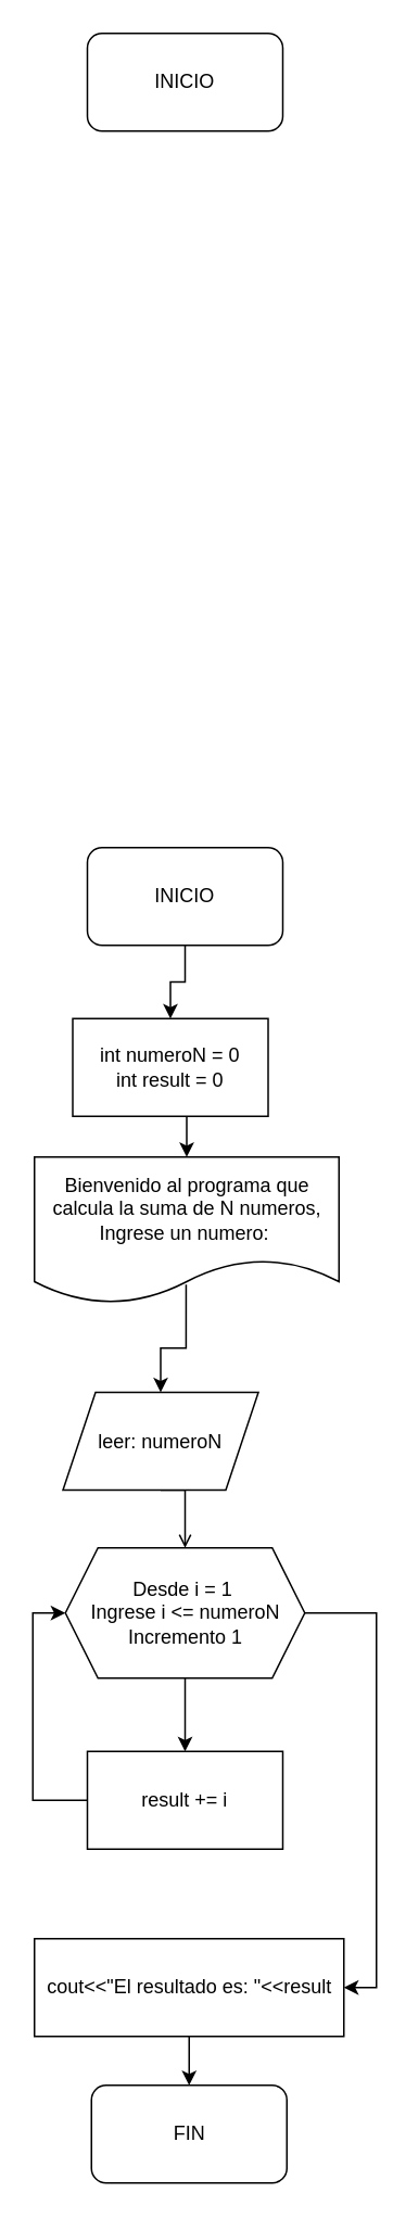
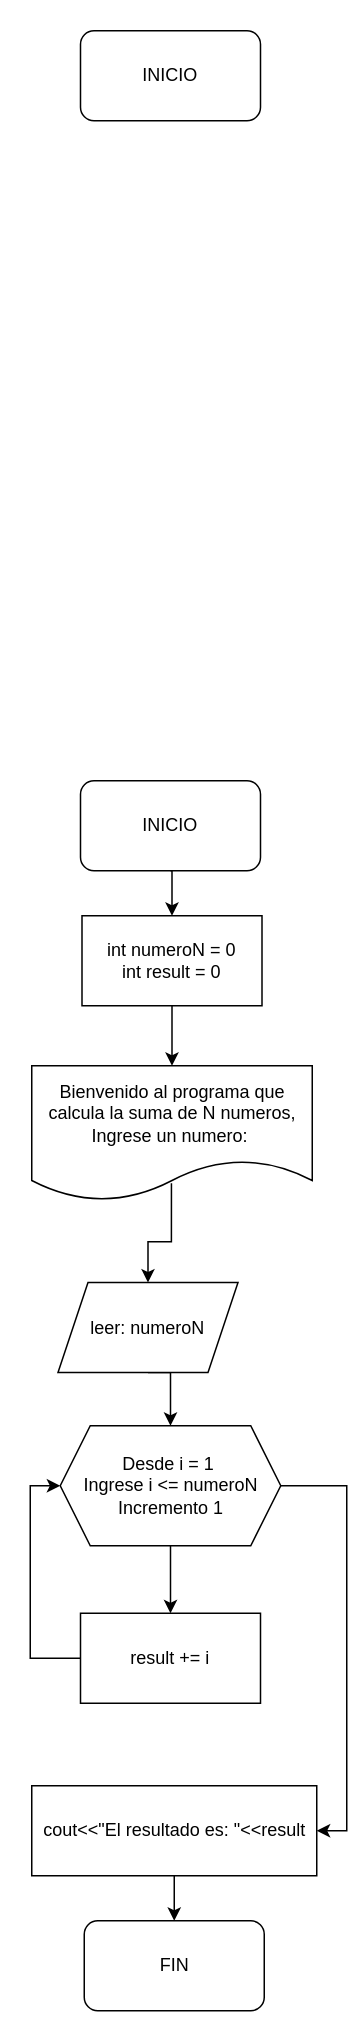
  <mxCell id="0" />
  <mxCell id="1" parent="0" />
  <mxCell id="2" style="edgeStyle=orthogonalEdgeStyle;rounded=0;orthogonalLoop=1;jettySize=auto;html=1;exitX=0.5;exitY=1;exitDx=0;exitDy=0;entryX=0.5;entryY=0;entryDx=0;entryDy=0;" edge="1" parent="1" source="3" target="5"><mxGeometry relative="1" as="geometry" /></mxCell>
  <mxCell id="3" value="INICIO" style="rounded=1;whiteSpace=wrap;html=1;" vertex="1" parent="1"><mxGeometry x="53" y="520" width="120" height="60" as="geometry" /></mxCell>
  <mxCell id="4" style="edgeStyle=orthogonalEdgeStyle;rounded=0;orthogonalLoop=1;jettySize=auto;html=1;exitX=0.5;exitY=1;exitDx=0;exitDy=0;entryX=0.5;entryY=0;entryDx=0;entryDy=0;" edge="1" parent="1" source="5" target="6"><mxGeometry relative="1" as="geometry" /></mxCell>
- <mxCell id="5" value="int numeroN = 0&lt;div&gt;int result = 0&lt;/div&gt;" style="rounded=0;whiteSpace=wrap;html=1;align=center;" vertex="1" parent="1"><mxGeometry x="44" y="625" width="120" height="60" as="geometry" /></mxCell>
+ <mxCell id="5" value="int numeroN = 0&lt;div&gt;int result = 0&lt;/div&gt;" style="rounded=0;whiteSpace=wrap;html=1;align=center;" vertex="1" parent="1"><mxGeometry x="54" y="610" width="120" height="60" as="geometry" /></mxCell>
  <mxCell id="6" value="Bienvenido al programa que calcula la suma de N numeros, Ingrese un numero:&amp;nbsp;" style="shape=document;whiteSpace=wrap;html=1;boundedLbl=1;" vertex="1" parent="1"><mxGeometry x="20.5" y="710" width="187" height="90" as="geometry" /></mxCell>
- <mxCell id="7" style="edgeStyle=orthogonalEdgeStyle;rounded=0;orthogonalLoop=1;jettySize=auto;html=1;exitX=0.5;exitY=1;exitDx=0;exitDy=0;entryX=0.5;entryY=0;entryDx=0;entryDy=0;endArrow=open;" edge="1" parent="1" source="8" target="12"><mxGeometry relative="1" as="geometry" /></mxCell>
+ <mxCell id="7" style="edgeStyle=orthogonalEdgeStyle;rounded=0;orthogonalLoop=1;jettySize=auto;html=1;exitX=0.5;exitY=1;exitDx=0;exitDy=0;entryX=0.5;entryY=0;entryDx=0;entryDy=0;" edge="1" parent="1" source="8" target="12"><mxGeometry relative="1" as="geometry" /></mxCell>
  <mxCell id="8" value="leer: numeroN" style="shape=parallelogram;perimeter=parallelogramPerimeter;whiteSpace=wrap;html=1;fixedSize=1;" vertex="1" parent="1"><mxGeometry x="38" y="854.5" width="120" height="60" as="geometry" /></mxCell>
  <mxCell id="9" style="edgeStyle=orthogonalEdgeStyle;rounded=0;orthogonalLoop=1;jettySize=auto;html=1;exitX=0.5;exitY=0;exitDx=0;exitDy=0;entryX=0.498;entryY=0.87;entryDx=0;entryDy=0;entryPerimeter=0;startArrow=classic;startFill=1;endArrow=none;" edge="1" parent="1" source="8" target="6"><mxGeometry relative="1" as="geometry" /></mxCell>
  <mxCell id="10" style="edgeStyle=orthogonalEdgeStyle;rounded=0;orthogonalLoop=1;jettySize=auto;html=1;exitX=0.5;exitY=1;exitDx=0;exitDy=0;entryX=0.5;entryY=0;entryDx=0;entryDy=0;" edge="1" parent="1" source="12" target="14"><mxGeometry relative="1" as="geometry" /></mxCell>
  <mxCell id="11" style="edgeStyle=orthogonalEdgeStyle;rounded=0;orthogonalLoop=1;jettySize=auto;html=1;exitX=1;exitY=0.5;exitDx=0;exitDy=0;entryX=1;entryY=0.5;entryDx=0;entryDy=0;" edge="1" parent="1" source="12" target="18"><mxGeometry relative="1" as="geometry" /></mxCell>
  <mxCell id="12" value="Desde i = 1&amp;nbsp;&lt;div&gt;Ingrese i &amp;lt;= numeroN&lt;/div&gt;&lt;div&gt;Incremento 1&lt;/div&gt;" style="shape=hexagon;perimeter=hexagonPerimeter2;whiteSpace=wrap;html=1;fixedSize=1;" vertex="1" parent="1"><mxGeometry x="39.5" y="950" width="147" height="80" as="geometry" /></mxCell>
  <mxCell id="13" style="edgeStyle=orthogonalEdgeStyle;rounded=0;orthogonalLoop=1;jettySize=auto;html=1;exitX=0;exitY=0.5;exitDx=0;exitDy=0;entryX=0;entryY=0.5;entryDx=0;entryDy=0;" edge="1" parent="1" source="14" target="12"><mxGeometry relative="1" as="geometry" /></mxCell>
  <mxCell id="14" value="result += i" style="rounded=0;whiteSpace=wrap;html=1;" vertex="1" parent="1"><mxGeometry x="53" y="1075" width="120" height="60" as="geometry" /></mxCell>
  <mxCell id="15" value="INICIO" style="rounded=1;whiteSpace=wrap;html=1;" vertex="1" parent="1"><mxGeometry x="53" y="20" width="120" height="60" as="geometry" /></mxCell>
  <mxCell id="16" value="FIN" style="rounded=1;whiteSpace=wrap;html=1;" vertex="1" parent="1"><mxGeometry x="55.5" y="1280" width="120" height="60" as="geometry" /></mxCell>
  <mxCell id="17" style="edgeStyle=orthogonalEdgeStyle;rounded=0;orthogonalLoop=1;jettySize=auto;html=1;exitX=0.5;exitY=1;exitDx=0;exitDy=0;entryX=0.5;entryY=0;entryDx=0;entryDy=0;" edge="1" parent="1" source="18" target="16"><mxGeometry relative="1" as="geometry" /></mxCell>
  <mxCell id="18" value="cout&amp;lt;&amp;lt;&quot;El resultado es: &quot;&amp;lt;&amp;lt;result" style="rounded=0;whiteSpace=wrap;html=1;" vertex="1" parent="1"><mxGeometry x="20.5" y="1190" width="190" height="60" as="geometry" /></mxCell>
